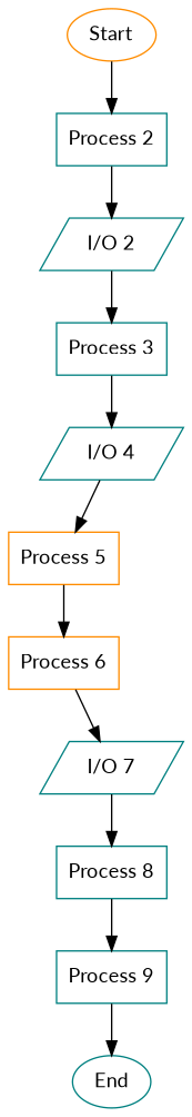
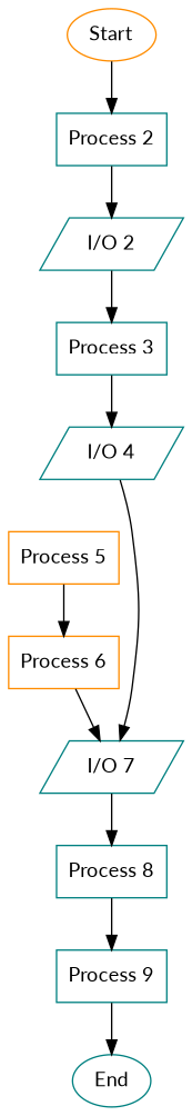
  digraph {
    fontname=Lato
    rankdir=TB
    node [color=teal fontname=Lato shape=box]
    edge [fontname=Lato]
    n1 [color=darkorange label=Start shape=oval]
    n2 [label="Process 2"]
    n3 [label="I/O 2" shape=parallelogram]
    n4 [label="Process 3"]
    n5 [label="I/O 4" shape=parallelogram]
    n6 [color=darkorange label="Process 5"]
    n7 [color=darkorange label="Process 6"]
    n8 [label="I/O 7" shape=parallelogram]
    n9 [label="Process 8"]
    n10 [label="Process 9"]
    n11 [label=End shape=oval]
    n1 -> n2
    n2 -> n3
    n3 -> n4
    n4 -> n5
-   n5 -> n6
+   n5 -> n8
    n6 -> n7
    n7 -> n8
    n8 -> n9
    n9 -> n10
    n10 -> n11
  }
